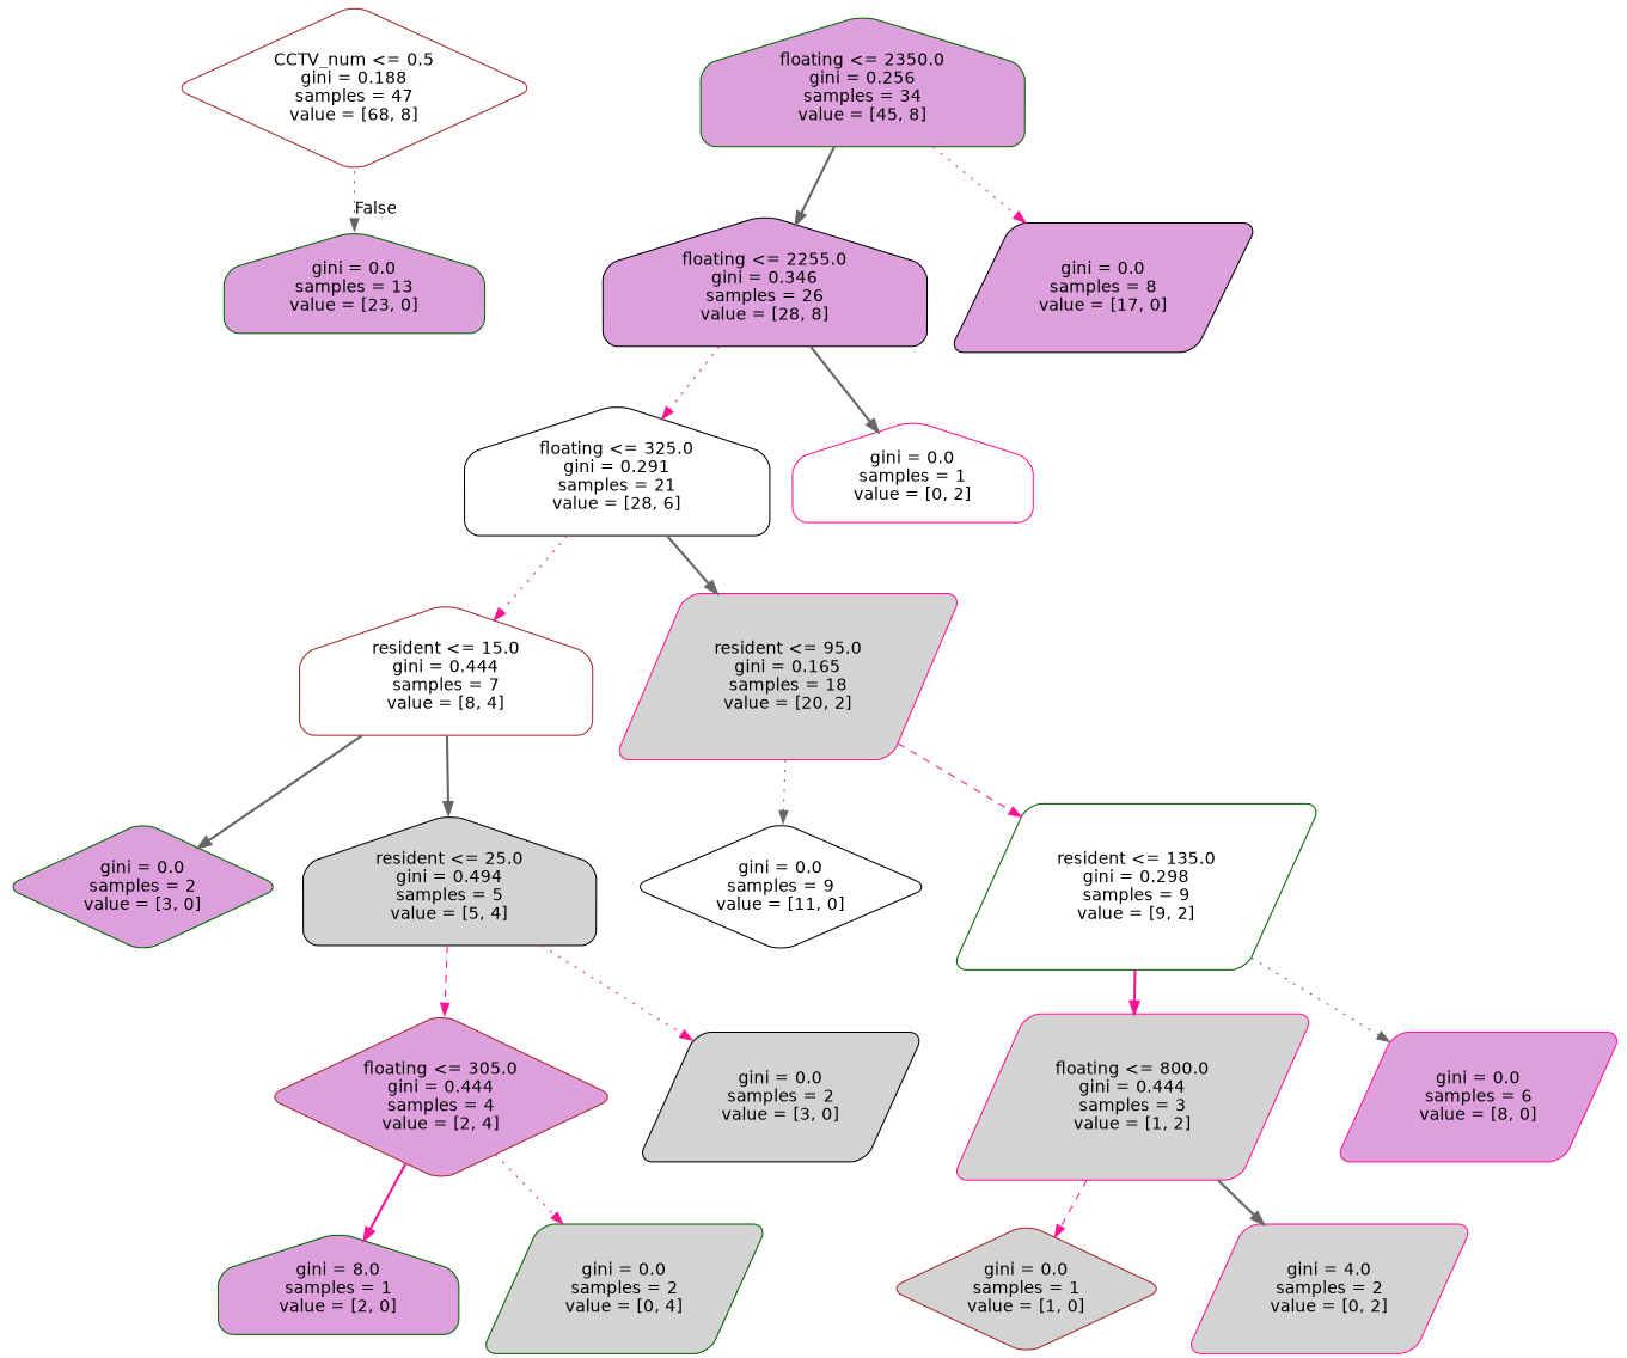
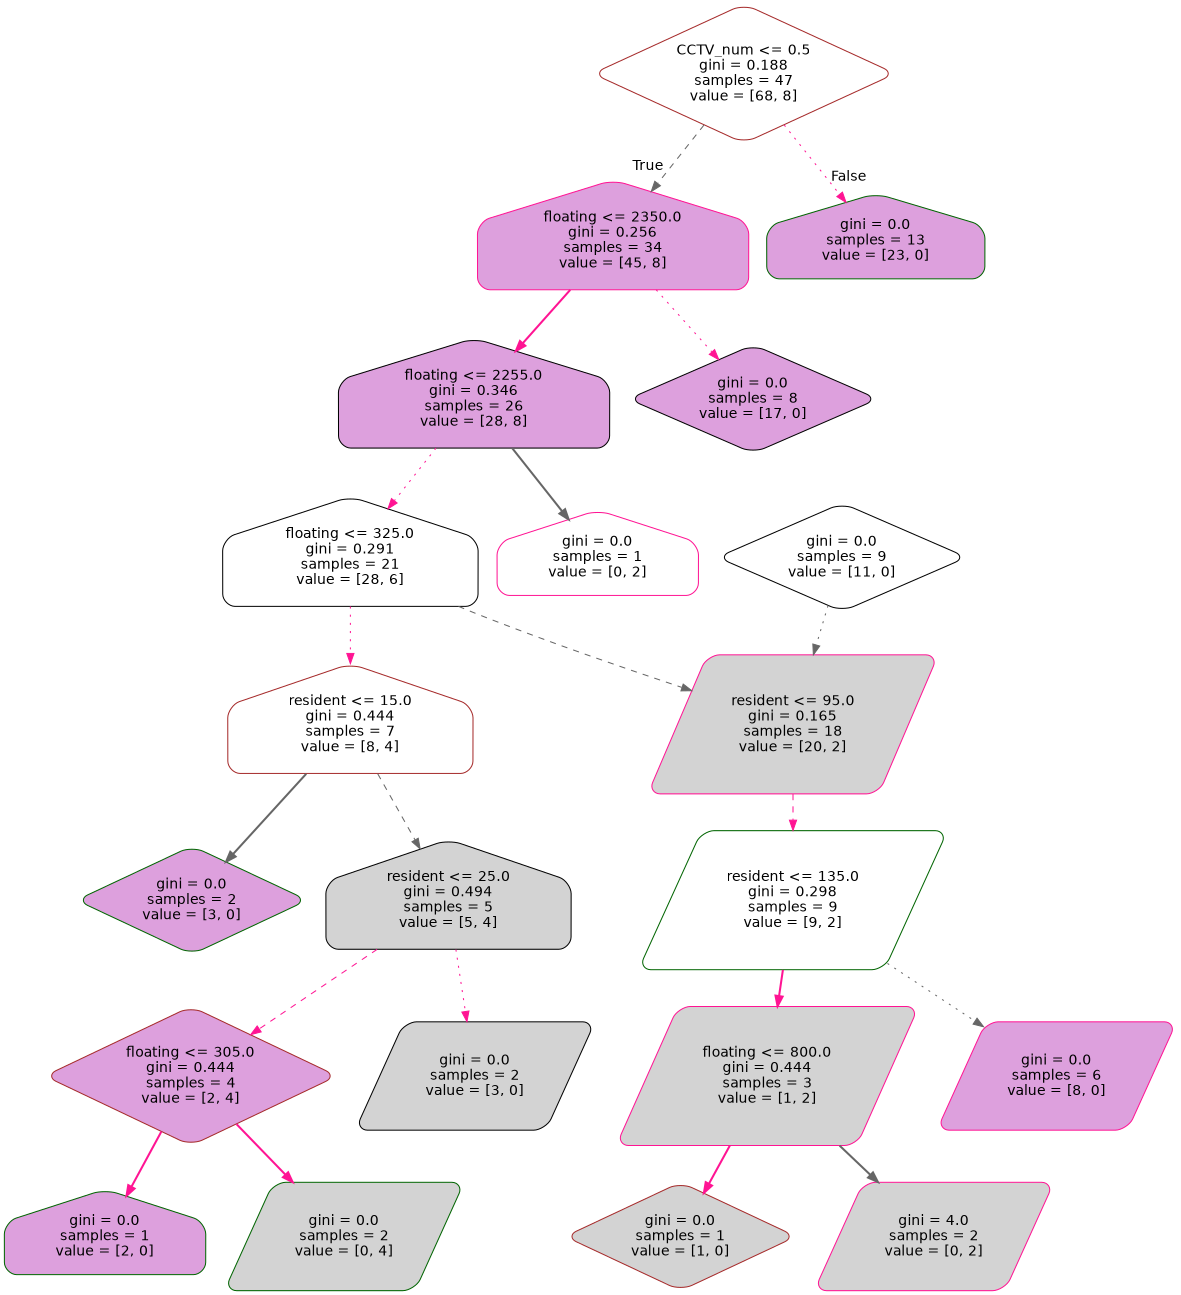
  digraph {
    node [color=darkgreen fillcolor=plum fontname=helvetica shape=house style="filled, rounded"]
    edge [color=deeppink fontname=helvetica style=dotted]
    n1 [color=brown fillcolor=white label="CCTV_num <= 0.5\ngini = 0.188\nsamples = 47\nvalue = [68, 8]" shape=diamond]
-   n2 [label="floating <= 2350.0\ngini = 0.256\nsamples = 34\nvalue = [45, 8]"]
+   n2 [color=deeppink label="floating <= 2350.0\ngini = 0.256\nsamples = 34\nvalue = [45, 8]"]
    n3 [label="gini = 0.0\nsamples = 13\nvalue = [23, 0]"]
    n4 [color=black label="floating <= 2255.0\ngini = 0.346\nsamples = 26\nvalue = [28, 8]"]
-   n5 [color=black label="gini = 0.0\nsamples = 8\nvalue = [17, 0]" shape=parallelogram]
+   n5 [color=black label="gini = 0.0\nsamples = 8\nvalue = [17, 0]" shape=diamond]
    n6 [color=black fillcolor=white label="floating <= 325.0\ngini = 0.291\nsamples = 21\nvalue = [28, 6]"]
    n7 [color=deeppink fillcolor=white label="gini = 0.0\nsamples = 1\nvalue = [0, 2]"]
    n8 [color=brown fillcolor=white label="resident <= 15.0\ngini = 0.444\nsamples = 7\nvalue = [8, 4]"]
    n9 [color=deeppink fillcolor=lightgrey label="resident <= 95.0\ngini = 0.165\nsamples = 18\nvalue = [20, 2]" shape=parallelogram]
    n10 [label="gini = 0.0\nsamples = 2\nvalue = [3, 0]" shape=diamond]
    n11 [color=black fillcolor=lightgrey label="resident <= 25.0\ngini = 0.494\nsamples = 5\nvalue = [5, 4]"]
    n12 [color=black fillcolor=white label="gini = 0.0\nsamples = 9\nvalue = [11, 0]" shape=diamond]
    n13 [fillcolor=white label="resident <= 135.0\ngini = 0.298\nsamples = 9\nvalue = [9, 2]" shape=parallelogram]
    n14 [color=brown label="floating <= 305.0\ngini = 0.444\nsamples = 4\nvalue = [2, 4]" shape=diamond]
    n15 [color=black fillcolor=lightgrey label="gini = 0.0\nsamples = 2\nvalue = [3, 0]" shape=parallelogram]
-   n16 [label="gini = 8.0\nsamples = 1\nvalue = [2, 0]"]
+   n16 [label="gini = 0.0\nsamples = 1\nvalue = [2, 0]"]
    n17 [fillcolor=lightgrey label="gini = 0.0\nsamples = 2\nvalue = [0, 4]" shape=parallelogram]
    n18 [color=deeppink fillcolor=lightgrey label="floating <= 800.0\ngini = 0.444\nsamples = 3\nvalue = [1, 2]" shape=parallelogram]
    n19 [color=deeppink label="gini = 0.0\nsamples = 6\nvalue = [8, 0]" shape=parallelogram]
    n20 [color=brown fillcolor=lightgrey label="gini = 0.0\nsamples = 1\nvalue = [1, 0]" shape=diamond]
    n21 [color=deeppink fillcolor=lightgrey label="gini = 4.0\nsamples = 2\nvalue = [0, 2]" shape=parallelogram]
-   n1 -> n3 [color=gray40 headlabel=False labelangle=-45 labeldistance=2.5]
-   n2 -> n4 [color=gray40 style=bold]
+   n1 -> n2 [color=gray40 headlabel=True labelangle=45 labeldistance=2.5 style=dashed]
+   n1 -> n3 [headlabel=False labelangle=-45 labeldistance=2.5]
+   n2 -> n4 [style=bold]
    n2 -> n5
    n4 -> n6
    n4 -> n7 [color=gray40 style=bold]
    n6 -> n8
-   n6 -> n9 [color=gray40 style=bold]
+   n6 -> n9 [color=gray40 style=dashed]
    n8 -> n10 [color=gray40 style=bold]
-   n8 -> n11 [color=gray40 style=bold]
-   n9 -> n12 [color=gray40]
+   n8 -> n11 [color=gray40 style=dashed]
+   n12 -> n9 [color=gray40]
    n9 -> n13 [style=dashed]
    n11 -> n14 [style=dashed]
    n11 -> n15
    n13 -> n18 [style=bold]
    n13 -> n19 [color=gray40]
    n14 -> n16 [style=bold]
-   n14 -> n17
-   n18 -> n20 [style=dashed]
+   n14 -> n17 [style=bold]
+   n18 -> n20 [style=bold]
    n18 -> n21 [color=gray40 style=bold]
  }
